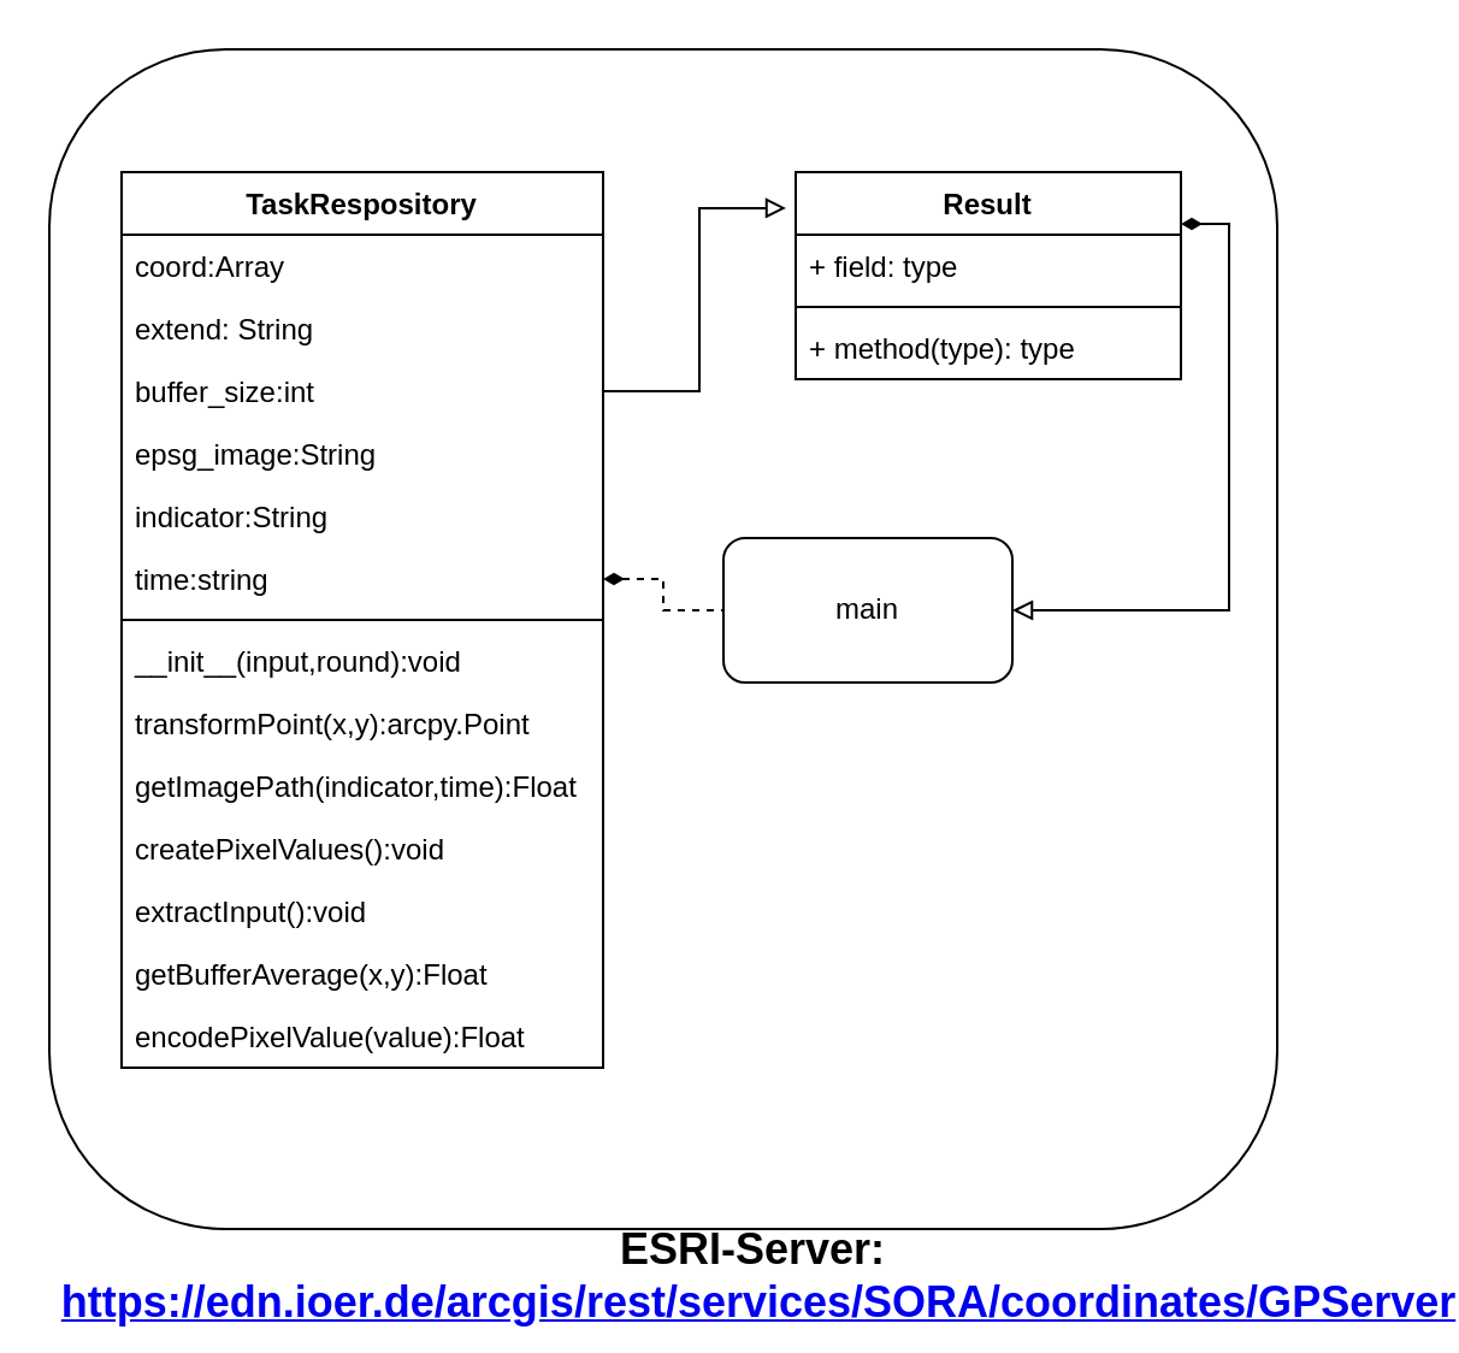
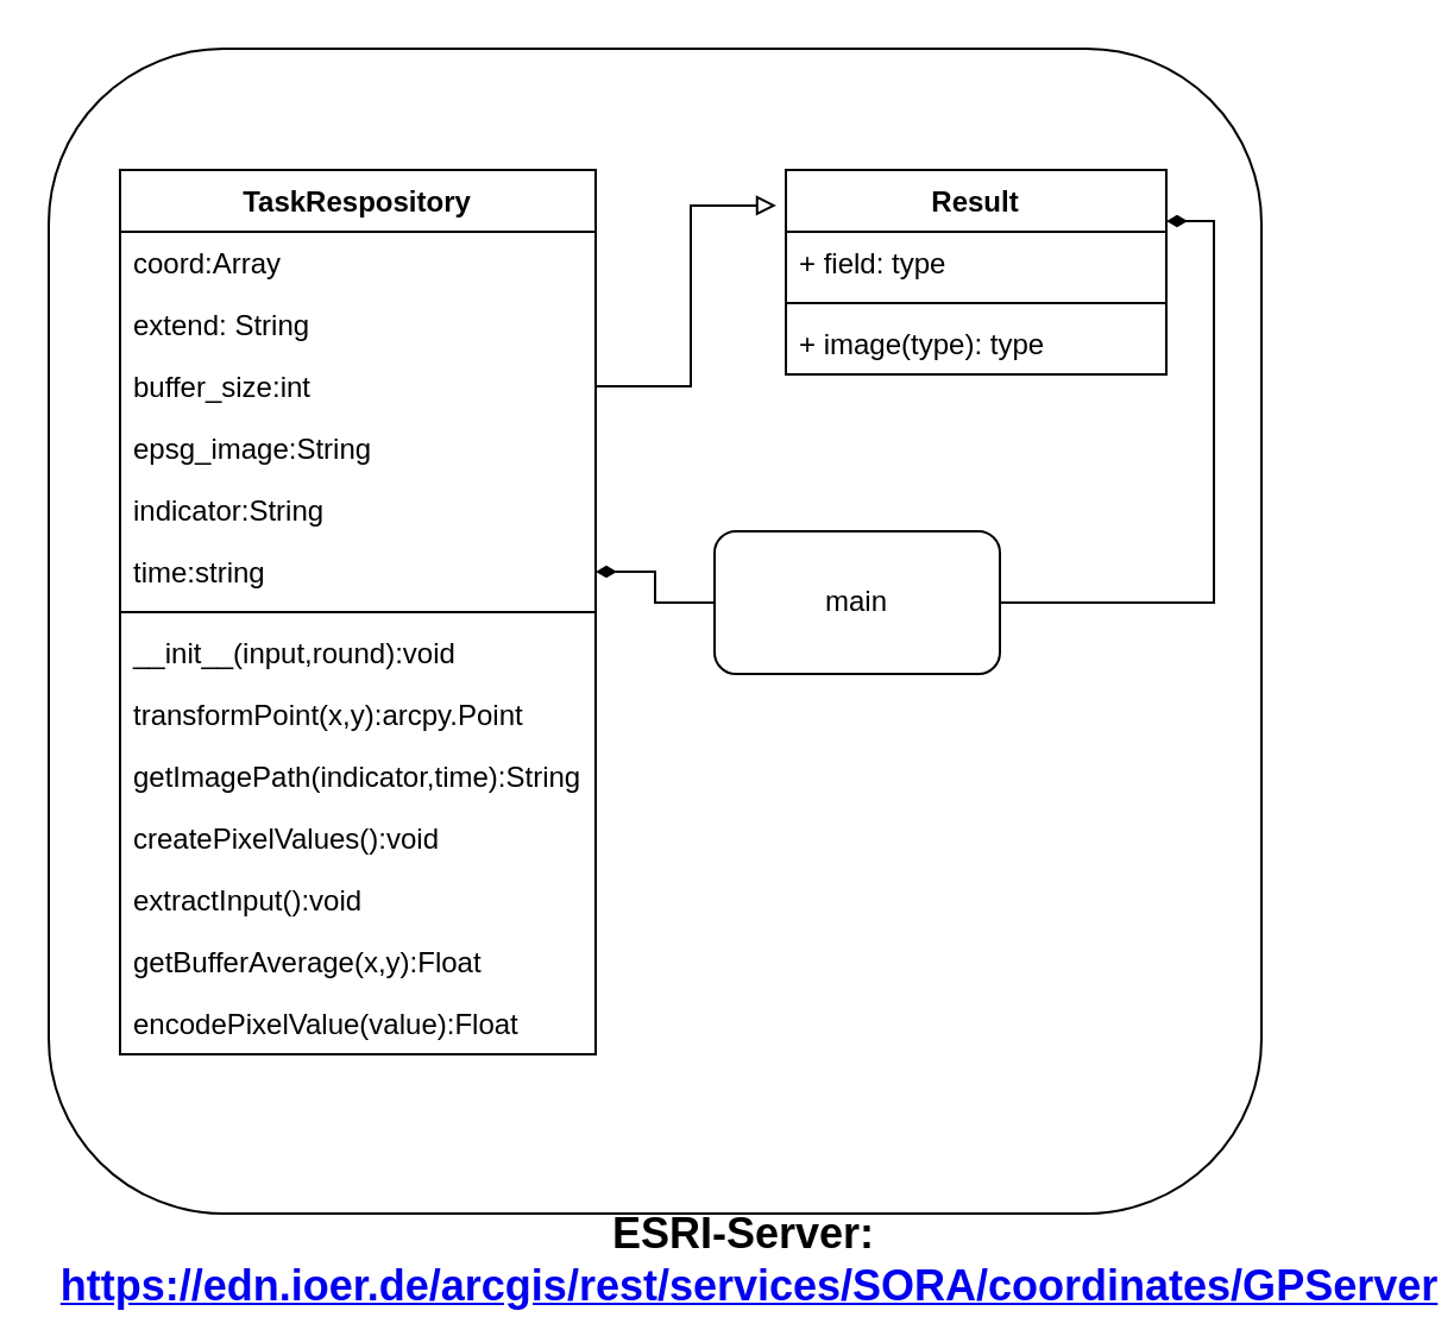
  <mxCell id="0" />
  <mxCell id="1" parent="0" />
  <mxCell id="2" value="" style="rounded=1;whiteSpace=wrap;html=1;" parent="1" vertex="1"><mxGeometry x="20" width="510" height="490" as="geometry" y="20" /></mxCell>
  <mxCell id="3" value="TaskRespository" style="swimlane;fontStyle=1;align=center;verticalAlign=top;childLayout=stackLayout;horizontal=1;startSize=26;horizontalStack=0;resizeParent=1;resizeParentMax=0;resizeLast=0;collapsible=1;marginBottom=0;" parent="1" vertex="1"><mxGeometry x="50" y="71" width="200" height="372" as="geometry" /></mxCell>
  <mxCell id="4" value="coord:Array" style="text;strokeColor=none;fillColor=none;align=left;verticalAlign=top;spacingLeft=4;spacingRight=4;overflow=hidden;rotatable=0;points=[[0,0.5],[1,0.5]];portConstraint=eastwest;" parent="3" vertex="1"><mxGeometry y="26" width="200" height="26" as="geometry" /></mxCell>
  <mxCell id="5" value="extend: String" style="text;strokeColor=none;fillColor=none;align=left;verticalAlign=top;spacingLeft=4;spacingRight=4;overflow=hidden;rotatable=0;points=[[0,0.5],[1,0.5]];portConstraint=eastwest;" parent="3" vertex="1"><mxGeometry y="52" width="200" height="26" as="geometry" /></mxCell>
  <mxCell id="6" value="buffer_size:int" style="text;strokeColor=none;fillColor=none;align=left;verticalAlign=top;spacingLeft=4;spacingRight=4;overflow=hidden;rotatable=0;points=[[0,0.5],[1,0.5]];portConstraint=eastwest;" parent="3" vertex="1"><mxGeometry y="78" width="200" height="26" as="geometry" /></mxCell>
  <mxCell id="7" value="epsg_image:String" style="text;strokeColor=none;fillColor=none;align=left;verticalAlign=top;spacingLeft=4;spacingRight=4;overflow=hidden;rotatable=0;points=[[0,0.5],[1,0.5]];portConstraint=eastwest;" parent="3" vertex="1"><mxGeometry y="104" width="200" height="26" as="geometry" /></mxCell>
  <mxCell id="8" value="indicator:String" style="text;strokeColor=none;fillColor=none;align=left;verticalAlign=top;spacingLeft=4;spacingRight=4;overflow=hidden;rotatable=0;points=[[0,0.5],[1,0.5]];portConstraint=eastwest;" parent="3" vertex="1"><mxGeometry y="130" width="200" height="26" as="geometry" /></mxCell>
  <mxCell id="9" value="time:string" style="text;strokeColor=none;fillColor=none;align=left;verticalAlign=top;spacingLeft=4;spacingRight=4;overflow=hidden;rotatable=0;points=[[0,0.5],[1,0.5]];portConstraint=eastwest;" parent="3" vertex="1"><mxGeometry y="156" width="200" height="26" as="geometry" /></mxCell>
  <mxCell id="10" value="" style="line;strokeWidth=1;fillColor=none;align=left;verticalAlign=middle;spacingTop=-1;spacingLeft=3;spacingRight=3;rotatable=0;labelPosition=right;points=[];portConstraint=eastwest;" parent="3" vertex="1"><mxGeometry y="182" width="200" height="8" as="geometry" /></mxCell>
  <mxCell id="11" value="__init__(input,round):void" style="text;strokeColor=none;fillColor=none;align=left;verticalAlign=top;spacingLeft=4;spacingRight=4;overflow=hidden;rotatable=0;points=[[0,0.5],[1,0.5]];portConstraint=eastwest;" parent="3" vertex="1"><mxGeometry y="190" width="200" height="26" as="geometry" /></mxCell>
  <mxCell id="12" value="transformPoint(x,y):arcpy.Point" style="text;strokeColor=none;fillColor=none;align=left;verticalAlign=top;spacingLeft=4;spacingRight=4;overflow=hidden;rotatable=0;points=[[0,0.5],[1,0.5]];portConstraint=eastwest;" parent="3" vertex="1"><mxGeometry y="216" width="200" height="26" as="geometry" /></mxCell>
- <mxCell id="13" value="getImagePath(indicator,time):Float" style="text;strokeColor=none;fillColor=none;align=left;verticalAlign=top;spacingLeft=4;spacingRight=4;overflow=hidden;rotatable=0;points=[[0,0.5],[1,0.5]];portConstraint=eastwest;" parent="3" vertex="1"><mxGeometry y="242" width="200" height="26" as="geometry" /></mxCell>
+ <mxCell id="13" value="getImagePath(indicator,time):String" style="text;strokeColor=none;fillColor=none;align=left;verticalAlign=top;spacingLeft=4;spacingRight=4;overflow=hidden;rotatable=0;points=[[0,0.5],[1,0.5]];portConstraint=eastwest;" parent="3" vertex="1"><mxGeometry y="242" width="200" height="26" as="geometry" /></mxCell>
  <mxCell id="14" value="createPixelValues():void" style="text;strokeColor=none;fillColor=none;align=left;verticalAlign=top;spacingLeft=4;spacingRight=4;overflow=hidden;rotatable=0;points=[[0,0.5],[1,0.5]];portConstraint=eastwest;" parent="3" vertex="1"><mxGeometry y="268" width="200" height="26" as="geometry" /></mxCell>
  <mxCell id="15" value="extractInput():void" style="text;strokeColor=none;fillColor=none;align=left;verticalAlign=top;spacingLeft=4;spacingRight=4;overflow=hidden;rotatable=0;points=[[0,0.5],[1,0.5]];portConstraint=eastwest;" parent="3" vertex="1"><mxGeometry y="294" width="200" height="26" as="geometry" /></mxCell>
  <mxCell id="16" value="getBufferAverage(x,y):Float" style="text;strokeColor=none;fillColor=none;align=left;verticalAlign=top;spacingLeft=4;spacingRight=4;overflow=hidden;rotatable=0;points=[[0,0.5],[1,0.5]];portConstraint=eastwest;" parent="3" vertex="1"><mxGeometry y="320" width="200" height="26" as="geometry" /></mxCell>
  <mxCell id="17" value="encodePixelValue(value):Float" style="text;strokeColor=none;fillColor=none;align=left;verticalAlign=top;spacingLeft=4;spacingRight=4;overflow=hidden;rotatable=0;points=[[0,0.5],[1,0.5]];portConstraint=eastwest;" parent="3" vertex="1"><mxGeometry y="346" width="200" height="26" as="geometry" /></mxCell>
- <mxCell id="18" style="edgeStyle=orthogonalEdgeStyle;rounded=0;orthogonalLoop=1;jettySize=auto;html=1;exitX=1;exitY=0.25;exitDx=0;exitDy=0;entryX=1;entryY=0.5;entryDx=0;entryDy=0;startArrow=diamondThin;startFill=1;endArrow=block;endFill=0;" parent="1" source="19" target="24" edge="1"><mxGeometry relative="1" as="geometry" /></mxCell>
+ <mxCell id="18" style="edgeStyle=orthogonalEdgeStyle;rounded=0;orthogonalLoop=1;jettySize=auto;html=1;exitX=1;exitY=0.25;exitDx=0;exitDy=0;entryX=1;entryY=0.5;entryDx=0;entryDy=0;startArrow=diamondThin;startFill=1;endArrow=none;endFill=0;" parent="1" source="19" target="24" edge="1"><mxGeometry relative="1" as="geometry" /></mxCell>
  <mxCell id="19" value="Result" style="swimlane;fontStyle=1;align=center;verticalAlign=top;childLayout=stackLayout;horizontal=1;startSize=26;horizontalStack=0;resizeParent=1;resizeParentMax=0;resizeLast=0;collapsible=1;marginBottom=0;" parent="1" vertex="1"><mxGeometry x="330" y="71" width="160" height="86" as="geometry" /></mxCell>
  <mxCell id="20" value="+ field: type" style="text;strokeColor=none;fillColor=none;align=left;verticalAlign=top;spacingLeft=4;spacingRight=4;overflow=hidden;rotatable=0;points=[[0,0.5],[1,0.5]];portConstraint=eastwest;" parent="19" vertex="1"><mxGeometry y="26" width="160" height="26" as="geometry" /></mxCell>
  <mxCell id="21" value="" style="line;strokeWidth=1;fillColor=none;align=left;verticalAlign=middle;spacingTop=-1;spacingLeft=3;spacingRight=3;rotatable=0;labelPosition=right;points=[];portConstraint=eastwest;" parent="19" vertex="1"><mxGeometry y="52" width="160" height="8" as="geometry" /></mxCell>
- <mxCell id="22" value="+ method(type): type" style="text;strokeColor=none;fillColor=none;align=left;verticalAlign=top;spacingLeft=4;spacingRight=4;overflow=hidden;rotatable=0;points=[[0,0.5],[1,0.5]];portConstraint=eastwest;" parent="19" vertex="1"><mxGeometry y="60" width="160" height="26" as="geometry" /></mxCell>
+ <mxCell id="22" value="+ image(type): type" style="text;strokeColor=none;fillColor=none;align=left;verticalAlign=top;spacingLeft=4;spacingRight=4;overflow=hidden;rotatable=0;points=[[0,0.5],[1,0.5]];portConstraint=eastwest;" parent="19" vertex="1"><mxGeometry y="60" width="160" height="26" as="geometry" /></mxCell>
  <mxCell id="23" style="edgeStyle=orthogonalEdgeStyle;rounded=0;orthogonalLoop=1;jettySize=auto;html=1;exitX=1;exitY=0.5;exitDx=0;exitDy=0;entryX=-0.025;entryY=0.174;entryDx=0;entryDy=0;entryPerimeter=0;startArrow=none;startFill=0;endArrow=block;endFill=0;" parent="1" source="6" target="19" edge="1"><mxGeometry relative="1" as="geometry" /></mxCell>
  <mxCell id="24" value="main" style="rounded=1;whiteSpace=wrap;html=1;" parent="1" vertex="1"><mxGeometry x="300" y="223" width="120" height="60" as="geometry" /></mxCell>
- <mxCell id="25" style="edgeStyle=orthogonalEdgeStyle;rounded=0;orthogonalLoop=1;jettySize=auto;html=1;exitX=1;exitY=0.5;exitDx=0;exitDy=0;entryX=0;entryY=0.5;entryDx=0;entryDy=0;startArrow=diamondThin;startFill=1;endArrow=none;endFill=0;dashed=1;" parent="1" source="9" target="24" edge="1"><mxGeometry relative="1" as="geometry" /></mxCell>
+ <mxCell id="25" style="edgeStyle=orthogonalEdgeStyle;rounded=0;orthogonalLoop=1;jettySize=auto;html=1;exitX=1;exitY=0.5;exitDx=0;exitDy=0;entryX=0;entryY=0.5;entryDx=0;entryDy=0;startArrow=diamondThin;startFill=1;endArrow=none;endFill=0;" parent="1" source="9" target="24" edge="1"><mxGeometry relative="1" as="geometry" /></mxCell>
  <mxCell id="26" value="ESRI-Server:&amp;nbsp;&lt;br&gt;&lt;a href=&quot;https://edn.ioer.de:6443/arcgis/rest/services/SORA/coordinates/GPServer&quot;&gt;https://edn.ioer.de/arcgis/rest/services/SORA/coordinates/GPServer&lt;/a&gt;&lt;br&gt;" style="text;html=1;strokeColor=none;fillColor=none;align=center;verticalAlign=middle;whiteSpace=wrap;rounded=0;fontSize=18;fontStyle=1" parent="1" vertex="1"><mxGeometry x="50" y="520" width="530" height="20" as="geometry" /></mxCell>
